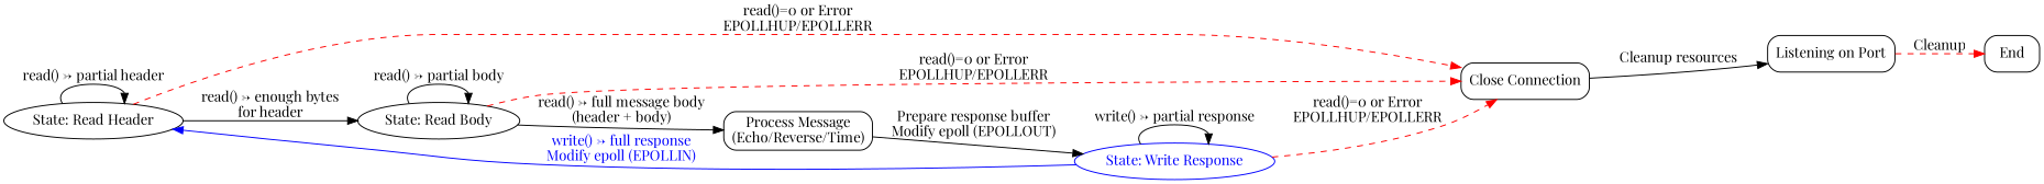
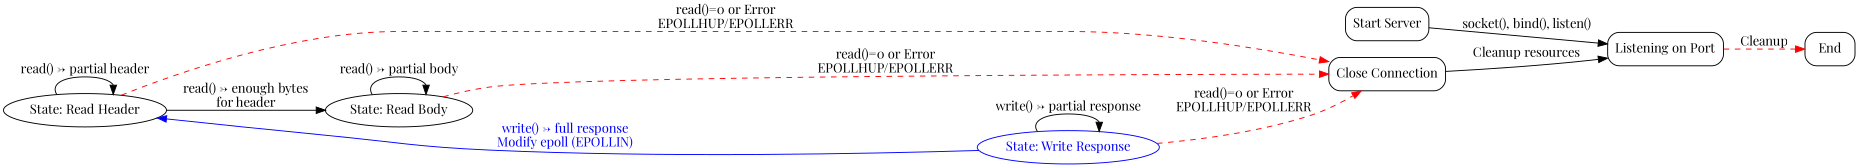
  digraph {
    fontname="Playfair Display"
    rankdir=LR
    node [fontname="Playfair Display" shape=box style=rounded]
    edge [fontname="Playfair Display"]
+   n1 [label="Start Server"]
    n2 [label="Listening on Port"]
    n3 [label=End]
    n4 [label="State: Read Header" shape=ellipse]
    n5 [label="State: Read Body" shape=ellipse]
    n6 [label="Close Connection"]
-   n7 [label="Process Message\n(Echo/Reverse/Time)"]
    n8 [color=blue fontcolor=blue label="State: Write Response" shape=ellipse]
+   n1 -> n2 [label="socket(), bind(), listen()"]
    n2 -> n3 [color=red label=Cleanup style=dashed]
    n4 -> n4 [label="read() -> partial header"]
    n4 -> n5 [label="read() -> enough bytes\nfor header"]
    n4 -> n6 [color=red label="read()=0 or Error\nEPOLLHUP/EPOLLERR" style=dashed]
    n5 -> n5 [label="read() -> partial body"]
    n5 -> n6 [color=red label="read()=0 or Error\nEPOLLHUP/EPOLLERR" style=dashed]
-   n5 -> n7 [label="read() -> full message body\n(header + body)"]
    n6 -> n2 [label="Cleanup resources"]
-   n7 -> n8 [label="Prepare response buffer\nModify epoll (EPOLLOUT)"]
    n8 -> n4 [color=blue fontcolor=blue label="write() -> full response\nModify epoll (EPOLLIN)"]
    n8 -> n6 [color=red label="read()=0 or Error\nEPOLLHUP/EPOLLERR" style=dashed]
    n8 -> n8 [label="write() -> partial response"]
  }
